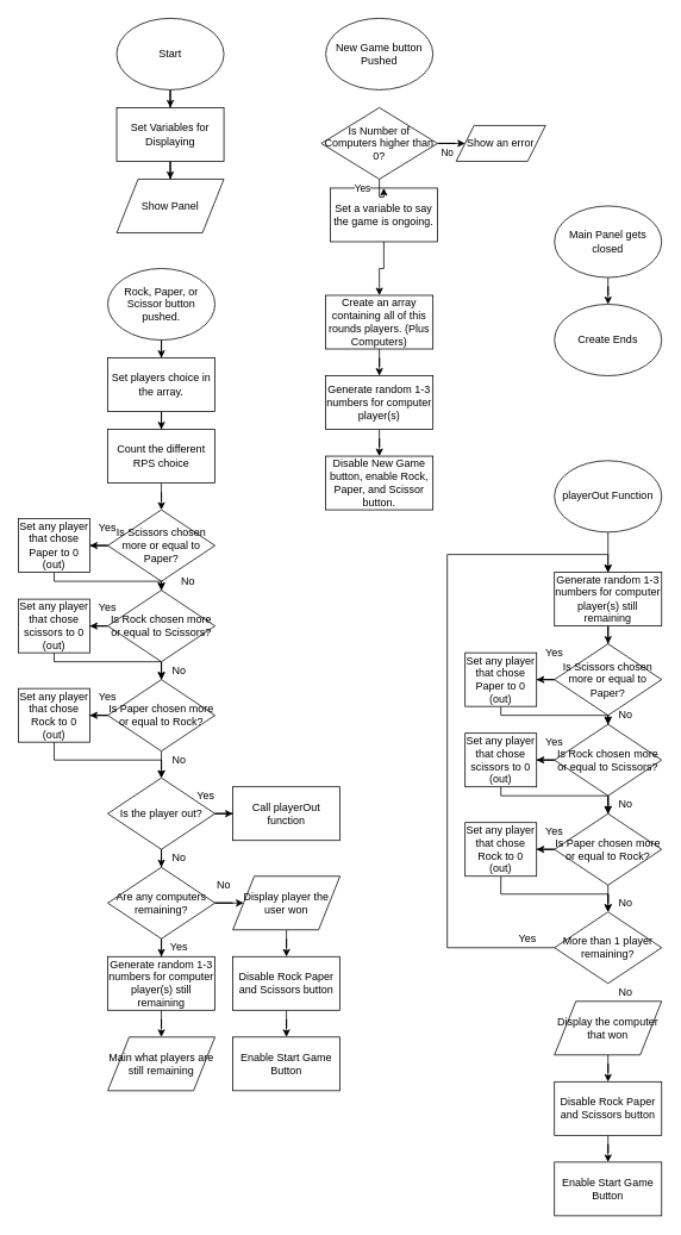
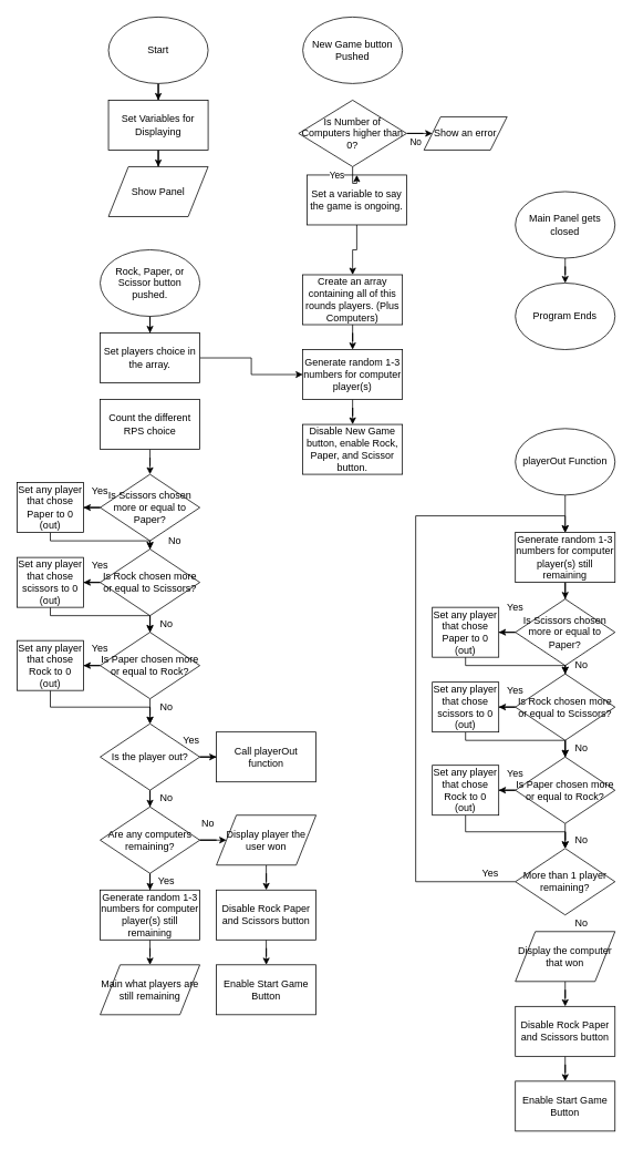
  <mxCell id="0" />
  <mxCell id="1" parent="0" />
  <mxCell id="2" style="edgeStyle=orthogonalEdgeStyle;rounded=0;orthogonalLoop=1;jettySize=auto;html=1;" edge="1" parent="1" source="3" target="5"><mxGeometry relative="1" as="geometry" /></mxCell>
  <mxCell id="3" value="Start" style="ellipse;whiteSpace=wrap;html=1;" vertex="1" parent="1"><mxGeometry x="130" y="20" width="120" height="80" as="geometry" /></mxCell>
  <mxCell id="4" style="edgeStyle=orthogonalEdgeStyle;rounded=0;orthogonalLoop=1;jettySize=auto;html=1;" edge="1" parent="1" source="5" target="6"><mxGeometry relative="1" as="geometry" /></mxCell>
  <mxCell id="5" value="Set Variables for Displaying" style="rounded=0;whiteSpace=wrap;html=1;" vertex="1" parent="1"><mxGeometry x="130" y="120" width="120" height="60" as="geometry" /></mxCell>
  <mxCell id="6" value="Show Panel" style="shape=parallelogram;perimeter=parallelogramPerimeter;whiteSpace=wrap;html=1;" vertex="1" parent="1"><mxGeometry x="130" y="200" width="120" height="60" as="geometry" /></mxCell>
  <mxCell id="7" style="edgeStyle=orthogonalEdgeStyle;rounded=0;orthogonalLoop=1;jettySize=auto;html=1;" edge="1" parent="1" source="8" target="24"><mxGeometry relative="1" as="geometry" /></mxCell>
  <mxCell id="8" value="Rock, Paper, or Scissor button pushed." style="ellipse;whiteSpace=wrap;html=1;" vertex="1" parent="1"><mxGeometry x="120" y="300" width="120" height="80" as="geometry" /></mxCell>
  <mxCell id="9" value="New Game button Pushed" style="ellipse;whiteSpace=wrap;html=1;" vertex="1" parent="1"><mxGeometry x="364" y="20" width="120" height="80" as="geometry" /></mxCell>
  <mxCell id="10" style="edgeStyle=orthogonalEdgeStyle;rounded=0;orthogonalLoop=1;jettySize=auto;html=1;" edge="1" parent="1" source="11" target="13"><mxGeometry relative="1" as="geometry" /></mxCell>
  <mxCell id="11" value="Set a variable to say the game is ongoing." style="rounded=0;whiteSpace=wrap;html=1;" vertex="1" parent="1"><mxGeometry x="369" y="210" width="120" height="60" as="geometry" /></mxCell>
  <mxCell id="12" style="edgeStyle=orthogonalEdgeStyle;rounded=0;orthogonalLoop=1;jettySize=auto;html=1;" edge="1" parent="1" source="13" target="22"><mxGeometry relative="1" as="geometry" /></mxCell>
  <mxCell id="13" value="Create an array containing all of this rounds players. (Plus Computers)" style="rounded=0;whiteSpace=wrap;html=1;" vertex="1" parent="1"><mxGeometry x="364" y="330" width="120" height="60" as="geometry" /></mxCell>
  <mxCell id="14" style="edgeStyle=orthogonalEdgeStyle;rounded=0;orthogonalLoop=1;jettySize=auto;html=1;" edge="1" parent="1" source="18" target="11"><mxGeometry relative="1" as="geometry" /></mxCell>
  <mxCell id="15" value="Yes" style="edgeLabel;html=1;align=center;verticalAlign=middle;resizable=0;points=[];" vertex="1" connectable="0" parent="14"><mxGeometry x="-0.434" y="-20" relative="1" as="geometry"><mxPoint as="offset" /></mxGeometry></mxCell>
  <mxCell id="16" style="edgeStyle=orthogonalEdgeStyle;rounded=0;orthogonalLoop=1;jettySize=auto;html=1;" edge="1" parent="1" source="18" target="19"><mxGeometry relative="1" as="geometry" /></mxCell>
  <mxCell id="17" value="No" style="edgeLabel;html=1;align=center;verticalAlign=middle;resizable=0;points=[];" vertex="1" connectable="0" parent="16"><mxGeometry x="-0.711" y="-1" relative="1" as="geometry"><mxPoint y="9" as="offset" /></mxGeometry></mxCell>
  <mxCell id="18" value="Is Number of Computers higher than 0?" style="rhombus;whiteSpace=wrap;html=1;" vertex="1" parent="1"><mxGeometry x="359" y="120" width="130" height="80" as="geometry" /></mxCell>
  <mxCell id="19" value="Show an error" style="shape=parallelogram;perimeter=parallelogramPerimeter;whiteSpace=wrap;html=1;" vertex="1" parent="1"><mxGeometry x="510" y="140" width="100" height="40" as="geometry" /></mxCell>
  <mxCell id="20" value="Disable New Game button, enable Rock, Paper, and Scissor button." style="rounded=0;whiteSpace=wrap;html=1;" vertex="1" parent="1"><mxGeometry x="364" y="510" width="120" height="60" as="geometry" /></mxCell>
  <mxCell id="21" style="edgeStyle=orthogonalEdgeStyle;rounded=0;orthogonalLoop=1;jettySize=auto;html=1;" edge="1" parent="1" source="22" target="20"><mxGeometry relative="1" as="geometry" /></mxCell>
  <mxCell id="22" value="Generate random 1-3 numbers for computer player(s)" style="rounded=0;whiteSpace=wrap;html=1;" vertex="1" parent="1"><mxGeometry x="364" y="420" width="120" height="60" as="geometry" /></mxCell>
- <mxCell id="23" style="edgeStyle=orthogonalEdgeStyle;rounded=0;orthogonalLoop=1;jettySize=auto;html=1;" edge="1" parent="1" source="24" target="26"><mxGeometry relative="1" as="geometry" /></mxCell>
+ <mxCell id="23" style="edgeStyle=orthogonalEdgeStyle;rounded=0;orthogonalLoop=1;jettySize=auto;html=1;" edge="1" parent="1" source="24" target="22"><mxGeometry relative="1" as="geometry" /></mxCell>
  <mxCell id="24" value="Set players choice in the array." style="rounded=0;whiteSpace=wrap;html=1;" vertex="1" parent="1"><mxGeometry x="120" y="400" width="120" height="60" as="geometry" /></mxCell>
  <mxCell id="25" style="edgeStyle=orthogonalEdgeStyle;rounded=0;orthogonalLoop=1;jettySize=auto;html=1;" edge="1" parent="1" source="26" target="29"><mxGeometry relative="1" as="geometry" /></mxCell>
  <mxCell id="26" value="Count the different RPS choice" style="rounded=0;whiteSpace=wrap;html=1;" vertex="1" parent="1"><mxGeometry x="120" y="480" width="120" height="60" as="geometry" /></mxCell>
  <mxCell id="27" style="edgeStyle=orthogonalEdgeStyle;rounded=0;orthogonalLoop=1;jettySize=auto;html=1;entryX=1;entryY=0.5;entryDx=0;entryDy=0;" edge="1" parent="1" source="29" target="31"><mxGeometry relative="1" as="geometry" /></mxCell>
  <mxCell id="28" style="edgeStyle=orthogonalEdgeStyle;rounded=0;orthogonalLoop=1;jettySize=auto;html=1;" edge="1" parent="1" source="29" target="34"><mxGeometry relative="1" as="geometry" /></mxCell>
  <mxCell id="29" value="Is Scissors chosen more or equal to Paper?" style="rhombus;whiteSpace=wrap;html=1;" vertex="1" parent="1"><mxGeometry x="120" y="570" width="120" height="80" as="geometry" /></mxCell>
  <mxCell id="30" style="edgeStyle=orthogonalEdgeStyle;rounded=0;orthogonalLoop=1;jettySize=auto;html=1;entryX=0.5;entryY=0;entryDx=0;entryDy=0;" edge="1" parent="1" source="31" target="34"><mxGeometry relative="1" as="geometry"><Array as="points"><mxPoint x="60" y="650" /><mxPoint x="180" y="650" /></Array></mxGeometry></mxCell>
  <mxCell id="31" value="Set any player that chose Paper to 0 (out)" style="rounded=0;whiteSpace=wrap;html=1;" vertex="1" parent="1"><mxGeometry x="20" y="580" width="80" height="60" as="geometry" /></mxCell>
  <mxCell id="32" style="edgeStyle=orthogonalEdgeStyle;rounded=0;orthogonalLoop=1;jettySize=auto;html=1;entryX=1;entryY=0.5;entryDx=0;entryDy=0;" edge="1" source="34" target="36" parent="1"><mxGeometry relative="1" as="geometry" /></mxCell>
  <mxCell id="33" style="edgeStyle=orthogonalEdgeStyle;rounded=0;orthogonalLoop=1;jettySize=auto;html=1;" edge="1" parent="1" source="34" target="39"><mxGeometry relative="1" as="geometry" /></mxCell>
  <mxCell id="34" value="Is Rock chosen more or equal to Scissors?" style="rhombus;whiteSpace=wrap;html=1;" vertex="1" parent="1"><mxGeometry x="120" y="660" width="120" height="80" as="geometry" /></mxCell>
  <mxCell id="35" style="edgeStyle=orthogonalEdgeStyle;rounded=0;orthogonalLoop=1;jettySize=auto;html=1;" edge="1" parent="1" source="36" target="39"><mxGeometry relative="1" as="geometry"><Array as="points"><mxPoint x="60" y="740" /><mxPoint x="180" y="740" /></Array></mxGeometry></mxCell>
  <mxCell id="36" value="Set any player that chose scissors to 0 (out)" style="rounded=0;whiteSpace=wrap;html=1;" vertex="1" parent="1"><mxGeometry x="20" y="670" width="80" height="60" as="geometry" /></mxCell>
  <mxCell id="37" style="edgeStyle=orthogonalEdgeStyle;rounded=0;orthogonalLoop=1;jettySize=auto;html=1;entryX=1;entryY=0.5;entryDx=0;entryDy=0;" edge="1" source="39" target="41" parent="1"><mxGeometry relative="1" as="geometry" /></mxCell>
  <mxCell id="38" style="edgeStyle=orthogonalEdgeStyle;rounded=0;orthogonalLoop=1;jettySize=auto;html=1;" edge="1" parent="1" source="39" target="44"><mxGeometry relative="1" as="geometry" /></mxCell>
  <mxCell id="39" value="Is Paper chosen more or equal to Rock?" style="rhombus;whiteSpace=wrap;html=1;" vertex="1" parent="1"><mxGeometry x="120" y="760" width="120" height="80" as="geometry" /></mxCell>
  <mxCell id="40" style="edgeStyle=orthogonalEdgeStyle;rounded=0;orthogonalLoop=1;jettySize=auto;html=1;" edge="1" parent="1" source="41" target="44"><mxGeometry relative="1" as="geometry"><Array as="points"><mxPoint x="60" y="850" /><mxPoint x="180" y="850" /></Array></mxGeometry></mxCell>
  <mxCell id="41" value="Set any player that chose Rock to 0 (out)" style="rounded=0;whiteSpace=wrap;html=1;" vertex="1" parent="1"><mxGeometry x="20" y="770" width="80" height="60" as="geometry" /></mxCell>
  <mxCell id="42" style="edgeStyle=orthogonalEdgeStyle;rounded=0;orthogonalLoop=1;jettySize=auto;html=1;" edge="1" parent="1" source="44" target="50"><mxGeometry relative="1" as="geometry" /></mxCell>
  <mxCell id="43" style="edgeStyle=orthogonalEdgeStyle;rounded=0;orthogonalLoop=1;jettySize=auto;html=1;entryX=0;entryY=0.5;entryDx=0;entryDy=0;" edge="1" parent="1" source="44" target="51"><mxGeometry relative="1" as="geometry" /></mxCell>
  <mxCell id="44" value="Is the player out?" style="rhombus;whiteSpace=wrap;html=1;" vertex="1" parent="1"><mxGeometry x="120" y="870" width="120" height="80" as="geometry" /></mxCell>
  <mxCell id="45" style="edgeStyle=orthogonalEdgeStyle;rounded=0;orthogonalLoop=1;jettySize=auto;html=1;" edge="1" parent="1" source="46" target="47"><mxGeometry relative="1" as="geometry" /></mxCell>
  <mxCell id="46" value="Generate random 1-3 numbers for computer player(s) still remaining" style="rounded=0;whiteSpace=wrap;html=1;" vertex="1" parent="1"><mxGeometry x="120" y="1070" width="120" height="60" as="geometry" /></mxCell>
  <mxCell id="47" value="Main what players are still remaining" style="shape=parallelogram;perimeter=parallelogramPerimeter;whiteSpace=wrap;html=1;" vertex="1" parent="1"><mxGeometry x="120" y="1160" width="120" height="60" as="geometry" /></mxCell>
  <mxCell id="48" style="edgeStyle=orthogonalEdgeStyle;rounded=0;orthogonalLoop=1;jettySize=auto;html=1;" edge="1" parent="1" source="50" target="46"><mxGeometry relative="1" as="geometry" /></mxCell>
  <mxCell id="49" style="edgeStyle=orthogonalEdgeStyle;rounded=0;orthogonalLoop=1;jettySize=auto;html=1;" edge="1" parent="1" source="50" target="55"><mxGeometry relative="1" as="geometry" /></mxCell>
  <mxCell id="50" value="Are any computers remaining?" style="rhombus;whiteSpace=wrap;html=1;" vertex="1" parent="1"><mxGeometry x="120" y="970" width="120" height="80" as="geometry" /></mxCell>
  <mxCell id="51" value="Call playerOut function" style="rounded=0;whiteSpace=wrap;html=1;" vertex="1" parent="1"><mxGeometry x="260" y="880" width="120" height="60" as="geometry" /></mxCell>
  <mxCell id="52" style="edgeStyle=orthogonalEdgeStyle;rounded=0;orthogonalLoop=1;jettySize=auto;html=1;" edge="1" parent="1" source="53" target="56"><mxGeometry relative="1" as="geometry" /></mxCell>
  <mxCell id="53" value="Disable Rock Paper and Scissors button" style="rounded=0;whiteSpace=wrap;html=1;" vertex="1" parent="1"><mxGeometry x="260" y="1070" width="120" height="60" as="geometry" /></mxCell>
  <mxCell id="54" style="edgeStyle=orthogonalEdgeStyle;rounded=0;orthogonalLoop=1;jettySize=auto;html=1;" edge="1" parent="1" source="55" target="53"><mxGeometry relative="1" as="geometry" /></mxCell>
  <mxCell id="55" value="Display player the user won" style="shape=parallelogram;perimeter=parallelogramPerimeter;whiteSpace=wrap;html=1;" vertex="1" parent="1"><mxGeometry x="260" y="980" width="120" height="60" as="geometry" /></mxCell>
  <mxCell id="56" value="Enable Start Game Button" style="rounded=0;whiteSpace=wrap;html=1;" vertex="1" parent="1"><mxGeometry x="260" y="1160" width="120" height="60" as="geometry" /></mxCell>
  <mxCell id="57" style="edgeStyle=orthogonalEdgeStyle;rounded=0;orthogonalLoop=1;jettySize=auto;html=1;" edge="1" parent="1" source="58" target="59"><mxGeometry relative="1" as="geometry" /></mxCell>
  <mxCell id="58" value="Main Panel gets closed" style="ellipse;whiteSpace=wrap;html=1;" vertex="1" parent="1"><mxGeometry x="620" y="230" width="120" height="80" as="geometry" /></mxCell>
- <mxCell id="59" value="Create Ends" style="ellipse;whiteSpace=wrap;html=1;" vertex="1" parent="1"><mxGeometry x="620" y="340" width="120" height="80" as="geometry" /></mxCell>
+ <mxCell id="59" value="Program Ends" style="ellipse;whiteSpace=wrap;html=1;" vertex="1" parent="1"><mxGeometry x="620" y="340" width="120" height="80" as="geometry" /></mxCell>
  <mxCell id="60" style="edgeStyle=orthogonalEdgeStyle;rounded=0;orthogonalLoop=1;jettySize=auto;html=1;entryX=0.5;entryY=0;entryDx=0;entryDy=0;" edge="1" parent="1" source="61" target="63"><mxGeometry relative="1" as="geometry" /></mxCell>
  <mxCell id="61" value="playerOut Function" style="ellipse;whiteSpace=wrap;html=1;" vertex="1" parent="1"><mxGeometry x="620" y="515" width="120" height="80" as="geometry" /></mxCell>
  <mxCell id="62" style="edgeStyle=orthogonalEdgeStyle;rounded=0;orthogonalLoop=1;jettySize=auto;html=1;" edge="1" parent="1" source="63" target="66"><mxGeometry relative="1" as="geometry" /></mxCell>
  <mxCell id="63" value="Generate random 1-3 numbers for computer player(s) still remaining" style="rounded=0;whiteSpace=wrap;html=1;" vertex="1" parent="1"><mxGeometry x="620" y="640" width="120" height="60" as="geometry" /></mxCell>
  <mxCell id="64" style="edgeStyle=orthogonalEdgeStyle;rounded=0;orthogonalLoop=1;jettySize=auto;html=1;entryX=1;entryY=0.5;entryDx=0;entryDy=0;" edge="1" source="66" target="68" parent="1"><mxGeometry relative="1" as="geometry" /></mxCell>
  <mxCell id="65" style="edgeStyle=orthogonalEdgeStyle;rounded=0;orthogonalLoop=1;jettySize=auto;html=1;" edge="1" source="66" target="71" parent="1"><mxGeometry relative="1" as="geometry" /></mxCell>
  <mxCell id="66" value="Is Scissors chosen more or equal to Paper?" style="rhombus;whiteSpace=wrap;html=1;" vertex="1" parent="1"><mxGeometry x="620" y="720" width="120" height="80" as="geometry" /></mxCell>
  <mxCell id="67" style="edgeStyle=orthogonalEdgeStyle;rounded=0;orthogonalLoop=1;jettySize=auto;html=1;entryX=0.5;entryY=0;entryDx=0;entryDy=0;" edge="1" source="68" target="71" parent="1"><mxGeometry relative="1" as="geometry"><Array as="points"><mxPoint x="560" y="800" /><mxPoint x="680" y="800" /></Array></mxGeometry></mxCell>
  <mxCell id="68" value="Set any player that chose Paper to 0 (out)" style="rounded=0;whiteSpace=wrap;html=1;" vertex="1" parent="1"><mxGeometry x="520" y="730" width="80" height="60" as="geometry" /></mxCell>
  <mxCell id="69" style="edgeStyle=orthogonalEdgeStyle;rounded=0;orthogonalLoop=1;jettySize=auto;html=1;entryX=1;entryY=0.5;entryDx=0;entryDy=0;" edge="1" source="71" target="73" parent="1"><mxGeometry relative="1" as="geometry" /></mxCell>
  <mxCell id="70" style="edgeStyle=orthogonalEdgeStyle;rounded=0;orthogonalLoop=1;jettySize=auto;html=1;" edge="1" source="71" target="76" parent="1"><mxGeometry relative="1" as="geometry" /></mxCell>
  <mxCell id="71" value="Is Rock chosen more or equal to Scissors?" style="rhombus;whiteSpace=wrap;html=1;" vertex="1" parent="1"><mxGeometry x="620" y="810" width="120" height="80" as="geometry" /></mxCell>
  <mxCell id="72" style="edgeStyle=orthogonalEdgeStyle;rounded=0;orthogonalLoop=1;jettySize=auto;html=1;" edge="1" source="73" target="76" parent="1"><mxGeometry relative="1" as="geometry"><Array as="points"><mxPoint x="560" y="890" /><mxPoint x="680" y="890" /></Array></mxGeometry></mxCell>
  <mxCell id="73" value="Set any player that chose scissors to 0 (out)" style="rounded=0;whiteSpace=wrap;html=1;" vertex="1" parent="1"><mxGeometry x="520" y="820" width="80" height="60" as="geometry" /></mxCell>
  <mxCell id="74" style="edgeStyle=orthogonalEdgeStyle;rounded=0;orthogonalLoop=1;jettySize=auto;html=1;entryX=1;entryY=0.5;entryDx=0;entryDy=0;" edge="1" source="76" target="78" parent="1"><mxGeometry relative="1" as="geometry" /></mxCell>
  <mxCell id="75" style="edgeStyle=orthogonalEdgeStyle;rounded=0;orthogonalLoop=1;jettySize=auto;html=1;" edge="1" parent="1" source="76" target="80"><mxGeometry relative="1" as="geometry" /></mxCell>
  <mxCell id="76" value="Is Paper chosen more or equal to Rock?" style="rhombus;whiteSpace=wrap;html=1;" vertex="1" parent="1"><mxGeometry x="620" y="910" width="120" height="80" as="geometry" /></mxCell>
  <mxCell id="77" style="edgeStyle=orthogonalEdgeStyle;rounded=0;orthogonalLoop=1;jettySize=auto;html=1;" edge="1" parent="1" source="78" target="80"><mxGeometry relative="1" as="geometry"><Array as="points"><mxPoint x="560" y="1000" /><mxPoint x="680" y="1000" /></Array></mxGeometry></mxCell>
  <mxCell id="78" value="Set any player that chose Rock to 0 (out)" style="rounded=0;whiteSpace=wrap;html=1;" vertex="1" parent="1"><mxGeometry x="520" y="920" width="80" height="60" as="geometry" /></mxCell>
  <mxCell id="79" style="edgeStyle=orthogonalEdgeStyle;rounded=0;orthogonalLoop=1;jettySize=auto;html=1;entryX=0.5;entryY=0;entryDx=0;entryDy=0;" edge="1" parent="1" source="80" target="63"><mxGeometry relative="1" as="geometry"><Array as="points"><mxPoint x="500" y="1060" /><mxPoint x="500" y="620" /><mxPoint x="680" y="620" /></Array></mxGeometry></mxCell>
  <mxCell id="80" value="More than 1 player remaining?" style="rhombus;whiteSpace=wrap;html=1;" vertex="1" parent="1"><mxGeometry x="620" y="1020" width="120" height="80" as="geometry" /></mxCell>
  <mxCell id="81" value="Yes" style="text;html=1;strokeColor=none;fillColor=none;align=center;verticalAlign=middle;whiteSpace=wrap;rounded=0;" vertex="1" parent="1"><mxGeometry x="100" y="580" width="40" height="20" as="geometry" /></mxCell>
  <mxCell id="82" value="Yes" style="text;html=1;strokeColor=none;fillColor=none;align=center;verticalAlign=middle;whiteSpace=wrap;rounded=0;" vertex="1" parent="1"><mxGeometry x="100" y="670" width="40" height="20" as="geometry" /></mxCell>
  <mxCell id="83" value="Yes" style="text;html=1;strokeColor=none;fillColor=none;align=center;verticalAlign=middle;whiteSpace=wrap;rounded=0;" vertex="1" parent="1"><mxGeometry x="100" y="770" width="40" height="20" as="geometry" /></mxCell>
  <mxCell id="84" value="Yes" style="text;html=1;strokeColor=none;fillColor=none;align=center;verticalAlign=middle;whiteSpace=wrap;rounded=0;" vertex="1" parent="1"><mxGeometry x="600" y="720" width="40" height="20" as="geometry" /></mxCell>
  <mxCell id="85" value="Yes" style="text;html=1;strokeColor=none;fillColor=none;align=center;verticalAlign=middle;whiteSpace=wrap;rounded=0;" vertex="1" parent="1"><mxGeometry x="600" y="820" width="40" height="20" as="geometry" /></mxCell>
  <mxCell id="86" value="Yes" style="text;html=1;strokeColor=none;fillColor=none;align=center;verticalAlign=middle;whiteSpace=wrap;rounded=0;" vertex="1" parent="1"><mxGeometry x="600" y="920" width="40" height="20" as="geometry" /></mxCell>
  <mxCell id="87" value="No" style="text;html=1;strokeColor=none;fillColor=none;align=center;verticalAlign=middle;whiteSpace=wrap;rounded=0;" vertex="1" parent="1"><mxGeometry x="190" y="640" width="40" height="20" as="geometry" /></mxCell>
  <mxCell id="88" value="No" style="text;html=1;strokeColor=none;fillColor=none;align=center;verticalAlign=middle;whiteSpace=wrap;rounded=0;" vertex="1" parent="1"><mxGeometry x="180" y="740" width="40" height="20" as="geometry" /></mxCell>
  <mxCell id="89" value="No" style="text;html=1;strokeColor=none;fillColor=none;align=center;verticalAlign=middle;whiteSpace=wrap;rounded=0;" vertex="1" parent="1"><mxGeometry x="180" y="840" width="40" height="20" as="geometry" /></mxCell>
  <mxCell id="90" value="No" style="text;html=1;strokeColor=none;fillColor=none;align=center;verticalAlign=middle;whiteSpace=wrap;rounded=0;" vertex="1" parent="1"><mxGeometry x="180" y="950" width="40" height="20" as="geometry" /></mxCell>
  <mxCell id="91" value="No" style="text;html=1;strokeColor=none;fillColor=none;align=center;verticalAlign=middle;whiteSpace=wrap;rounded=0;" vertex="1" parent="1"><mxGeometry x="230" y="980" width="40" height="20" as="geometry" /></mxCell>
  <mxCell id="92" value="Yes" style="text;html=1;strokeColor=none;fillColor=none;align=center;verticalAlign=middle;whiteSpace=wrap;rounded=0;" vertex="1" parent="1"><mxGeometry x="180" y="1050" width="40" height="20" as="geometry" /></mxCell>
  <mxCell id="93" value="Yes" style="text;html=1;strokeColor=none;fillColor=none;align=center;verticalAlign=middle;whiteSpace=wrap;rounded=0;" vertex="1" parent="1"><mxGeometry x="210" y="880" width="40" height="20" as="geometry" /></mxCell>
  <mxCell id="94" value="No" style="text;html=1;strokeColor=none;fillColor=none;align=center;verticalAlign=middle;whiteSpace=wrap;rounded=0;" vertex="1" parent="1"><mxGeometry x="680" y="790" width="40" height="20" as="geometry" /></mxCell>
  <mxCell id="95" value="No" style="text;html=1;strokeColor=none;fillColor=none;align=center;verticalAlign=middle;whiteSpace=wrap;rounded=0;" vertex="1" parent="1"><mxGeometry x="680" y="890" width="40" height="20" as="geometry" /></mxCell>
  <mxCell id="96" value="No" style="text;html=1;strokeColor=none;fillColor=none;align=center;verticalAlign=middle;whiteSpace=wrap;rounded=0;" vertex="1" parent="1"><mxGeometry x="680" y="1000" width="40" height="20" as="geometry" /></mxCell>
  <mxCell id="97" value="No" style="text;html=1;strokeColor=none;fillColor=none;align=center;verticalAlign=middle;whiteSpace=wrap;rounded=0;" vertex="1" parent="1"><mxGeometry x="680" y="1100" width="40" height="20" as="geometry" /></mxCell>
  <mxCell id="98" value="Yes" style="text;html=1;strokeColor=none;fillColor=none;align=center;verticalAlign=middle;whiteSpace=wrap;rounded=0;" vertex="1" parent="1"><mxGeometry x="570" y="1040" width="40" height="20" as="geometry" /></mxCell>
  <mxCell id="99" style="edgeStyle=orthogonalEdgeStyle;rounded=0;orthogonalLoop=1;jettySize=auto;html=1;" edge="1" source="100" target="103" parent="1"><mxGeometry relative="1" as="geometry" /></mxCell>
  <mxCell id="100" value="Disable Rock Paper and Scissors button" style="rounded=0;whiteSpace=wrap;html=1;" vertex="1" parent="1"><mxGeometry x="620" y="1210" width="120" height="60" as="geometry" /></mxCell>
  <mxCell id="101" style="edgeStyle=orthogonalEdgeStyle;rounded=0;orthogonalLoop=1;jettySize=auto;html=1;" edge="1" source="102" target="100" parent="1"><mxGeometry relative="1" as="geometry" /></mxCell>
  <mxCell id="102" value="Display the computer that won" style="shape=parallelogram;perimeter=parallelogramPerimeter;whiteSpace=wrap;html=1;" vertex="1" parent="1"><mxGeometry x="620" y="1120" width="120" height="60" as="geometry" /></mxCell>
  <mxCell id="103" value="Enable Start Game Button" style="rounded=0;whiteSpace=wrap;html=1;" vertex="1" parent="1"><mxGeometry x="620" y="1300" width="120" height="60" as="geometry" /></mxCell>
